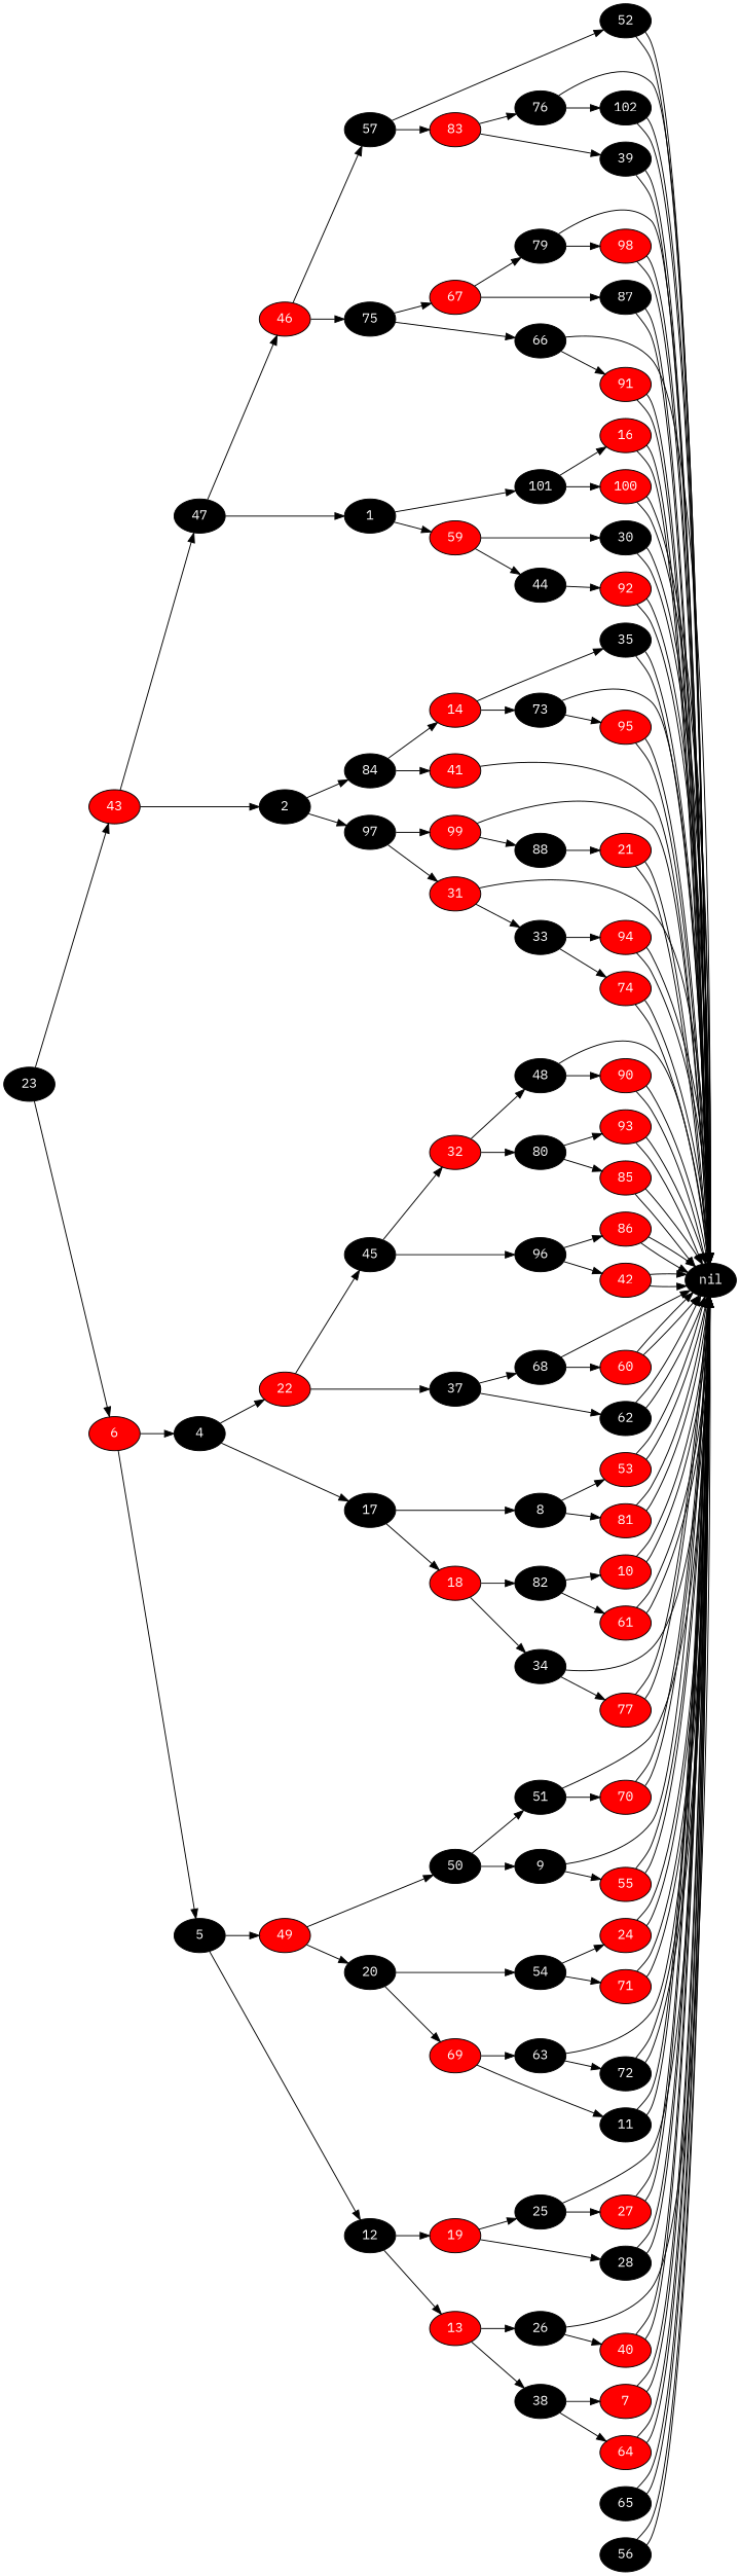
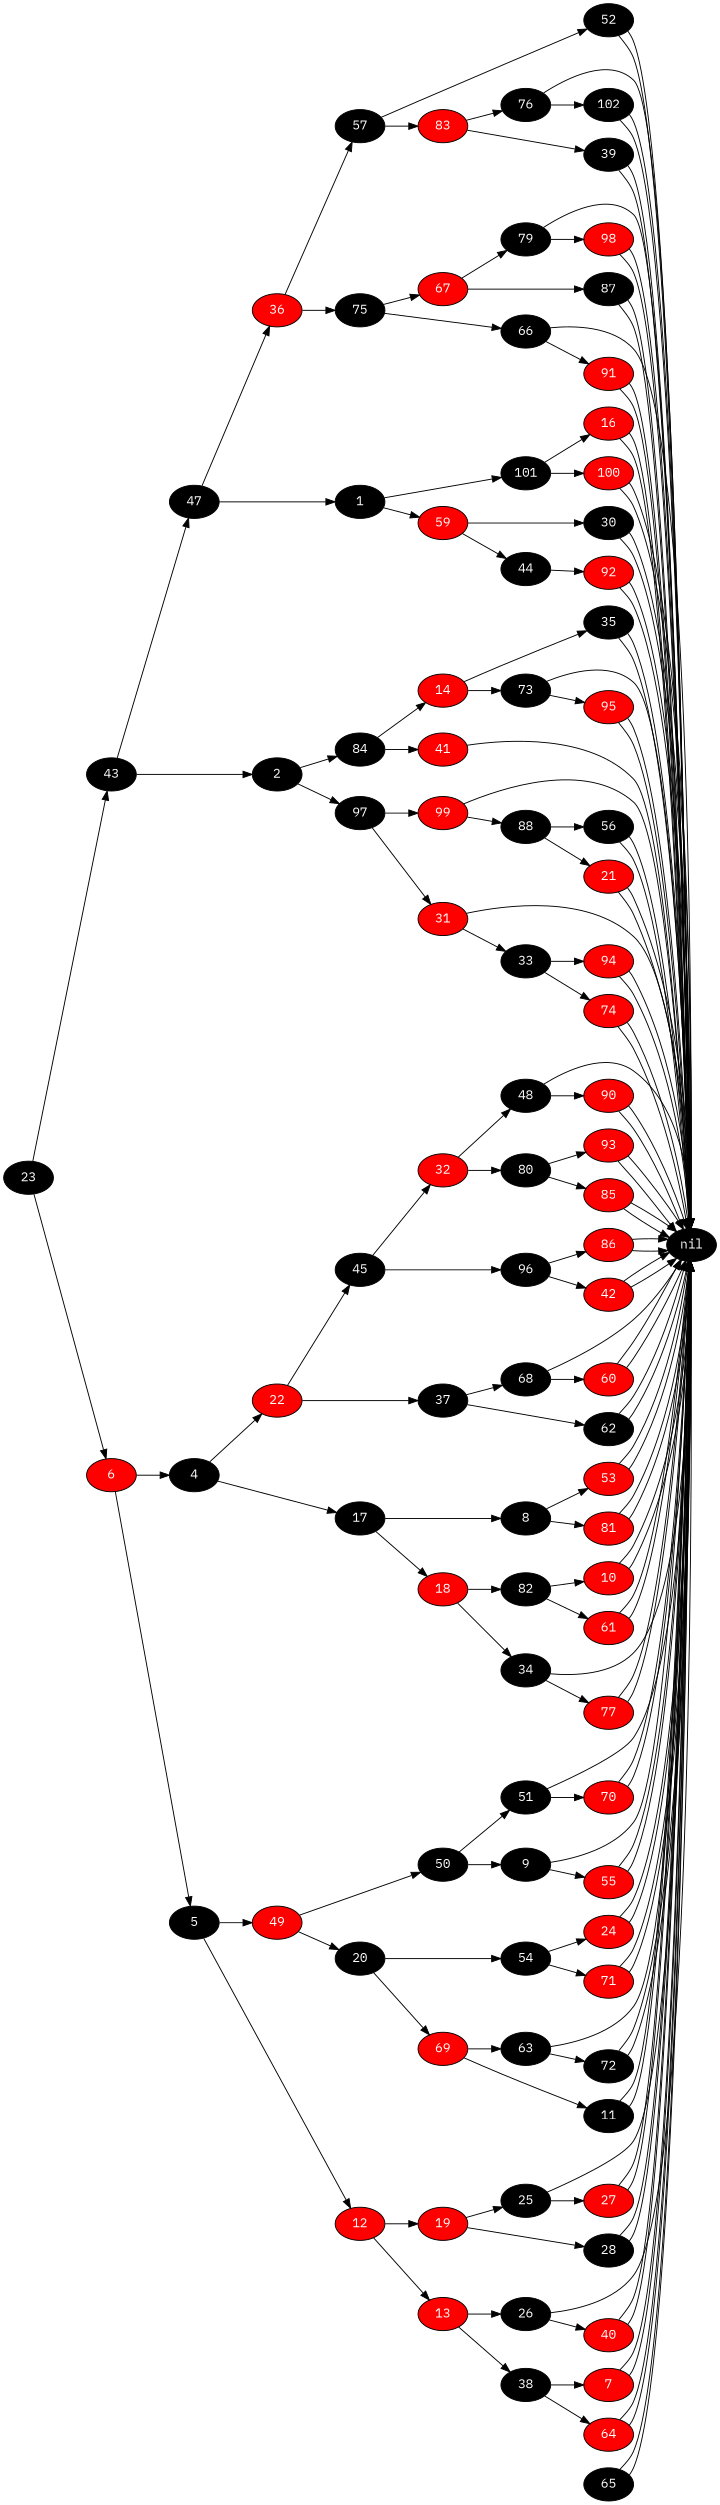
  digraph {
    fontname="IBM Plex Mono"
    rankdir=LR
    node [fillcolor=" black" fontcolor=" white" fontname="IBM Plex Mono" style=filled]
    edge [color=black fontname="IBM Plex Mono"]
    nil
    23
-   43 [fillcolor=" red"]
+   43 [fillcolor=black]
    47
-   36 [fillcolor=" red" label=46]
+   36 [fillcolor=" red"]
    57
    52
    83 [fillcolor=" red"]
    76
    102 [fillcolor=black]
    39
    75
    67 [fillcolor=" red"]
    79
    98 [fillcolor=" red"]
    87
    66
    91 [fillcolor=" red"]
    1
    101
    16 [fillcolor=" red"]
    100 [fillcolor=" red"]
    59 [fillcolor=" red"]
    30
    44
    92 [fillcolor=" red"]
    2
    84
    14 [fillcolor=" red"]
    35
    n31 [label=73]
    95 [fillcolor=" red"]
    41 [fillcolor=" red"]
    65
    97
    99 [fillcolor=" red"]
    88
    56 [fillcolor=black]
    21 [fillcolor=" red"]
    31 [fillcolor=" red"]
    33
    94 [fillcolor=" red"]
    74 [fillcolor=" red"]
    6 [fillcolor=" red"]
    4
    22 [fillcolor=" red"]
    45
    32 [fillcolor=" red"]
    48
    90 [fillcolor=" red"]
    80
    93 [fillcolor=" red"]
    85 [fillcolor=" red"]
    96
    86 [fillcolor=" red"]
    42 [fillcolor=" red"]
    37
    68
    60 [fillcolor=" red"]
    62
    17
    8
    53 [fillcolor=" red"]
    81 [fillcolor=" red"]
    18 [fillcolor=" red"]
    82
    10 [fillcolor=" red"]
    61 [fillcolor=" red"]
    34
    77 [fillcolor=" red"]
    5
    49 [fillcolor=" red"]
    50
    51
    70 [fillcolor=" red"]
    9
    55 [fillcolor=" red"]
    20
    54
    24 [fillcolor=" red"]
    71 [fillcolor=" red"]
    69 [fillcolor=" red"]
    63
    72 [fillcolor=black]
    11
-   12
+   12 [fillcolor=red]
    19 [fillcolor=" red"]
    25
    27 [fillcolor=" red"]
    28
    13 [fillcolor=" red"]
    n92 [label=26]
    40 [fillcolor=" red"]
    n94 [label=38]
    7 [fillcolor=" red"]
    64 [fillcolor=" red"]
    subgraph sub_1 {
      nil
      23
      43
      47
      36
      57
      52
      83
      76
      102
      39
      75
      67
      79
      98
      87
      66
      91
      1
      101
      16
      100
      59
      30
      44
      92
      2
      84
      14
      35
      n31
      95
      41
      65
      97
      99
      88
      56
      21
      31
      33
      94
      74
      6
      4
      22
      45
      32
      48
      90
      80
      93
      85
      96
      86
      42
      37
      68
      60
      62
      17
      8
      53
      81
      18
      82
      10
      61
      34
      77
      5
      49
      50
      51
      70
      9
      55
      20
      54
      24
      71
      69
      63
      72
      11
      12
      19
      25
      27
      28
      13
      n92
      40
      n94
      7
      64
    }
    23 -> 43
    23 -> 6
    43 -> 47
    43 -> 2
    47 -> 36
    47 -> 1
    36 -> 57
    36 -> 75
    57 -> 52
    57 -> 83
    52 -> nil
    52 -> nil
    83 -> 76
    83 -> 39
    76 -> nil
    76 -> 102
    102 -> nil
    102 -> nil
    39 -> nil
    39 -> nil
    75 -> 67
    75 -> 66
    67 -> 79
    67 -> 87
    79 -> nil
    79 -> 98
    98 -> nil
    98 -> nil
    87 -> nil
    87 -> nil
    66 -> nil
    66 -> 91
    91 -> nil
    91 -> nil
    1 -> 101
    1 -> 59
    101 -> 16
    101 -> 100
    16 -> nil
    16 -> nil
    100 -> nil
    100 -> nil
    59 -> 30
    59 -> 44
    30 -> nil
    30 -> nil
    44 -> 92
    92 -> nil
    92 -> nil
    2 -> 84
    2 -> 97
    84 -> 14
    84 -> 41
    14 -> 35
    14 -> n31
    35 -> nil
    35 -> nil
    n31 -> nil
    n31 -> 95
    95 -> nil
    95 -> nil
    41 -> nil
    65 -> nil
    65 -> nil
    97 -> 99
    97 -> 31
    99 -> nil
    99 -> 88
+   88 -> 56
    88 -> 21
    56 -> nil
    56 -> nil
    21 -> nil
    21 -> nil
    31 -> nil
    31 -> 33
    33 -> 94
    33 -> 74
    94 -> nil
    94 -> nil
    74 -> nil
    74 -> nil
    6 -> 4
    6 -> 5
    4 -> 22
    4 -> 17
    22 -> 45
    22 -> 37
    45 -> 32
    45 -> 96
    32 -> 48
    32 -> 80
    48 -> nil
    48 -> 90
    90 -> nil
    90 -> nil
    80 -> 93
    80 -> 85
    93 -> nil
    93 -> nil
    85 -> nil
    85 -> nil
    96 -> 86
    96 -> 42
    86 -> nil
    86 -> nil
    42 -> nil
    42 -> nil
    37 -> 68
    37 -> 62
    68 -> nil
    68 -> 60
    60 -> nil
    60 -> nil
    62 -> nil
    62 -> nil
    17 -> 8
    17 -> 18
    8 -> 53
    8 -> 81
    53 -> nil
    53 -> nil
    81 -> nil
    81 -> nil
    18 -> 82
    18 -> 34
    82 -> 10
    82 -> 61
    10 -> nil
    10 -> nil
    61 -> nil
    61 -> nil
    34 -> nil
    34 -> 77
    77 -> nil
    77 -> nil
    5 -> 49
    5 -> 12
    49 -> 50
    49 -> 20
    50 -> 51
    50 -> 9
    51 -> nil
    51 -> 70
    70 -> nil
    70 -> nil
    9 -> nil
    9 -> 55
    55 -> nil
    55 -> nil
    20 -> 54
    20 -> 69
    54 -> 24
    54 -> 71
    24 -> nil
    24 -> nil
    71 -> nil
    71 -> nil
    69 -> 63
    69 -> 11
    63 -> nil
    63 -> 72
    72 -> nil
    72 -> nil
    11 -> nil
    11 -> nil
    12 -> 19
    12 -> 13
    19 -> 25
    19 -> 28
    25 -> nil
    25 -> 27
    27 -> nil
    27 -> nil
    28 -> nil
    28 -> nil
    13 -> n92
    13 -> n94
    n92 -> nil
    n92 -> 40
    40 -> nil
    40 -> nil
    n94 -> 7
    n94 -> 64
    7 -> nil
    7 -> nil
    64 -> nil
    64 -> nil
  }
